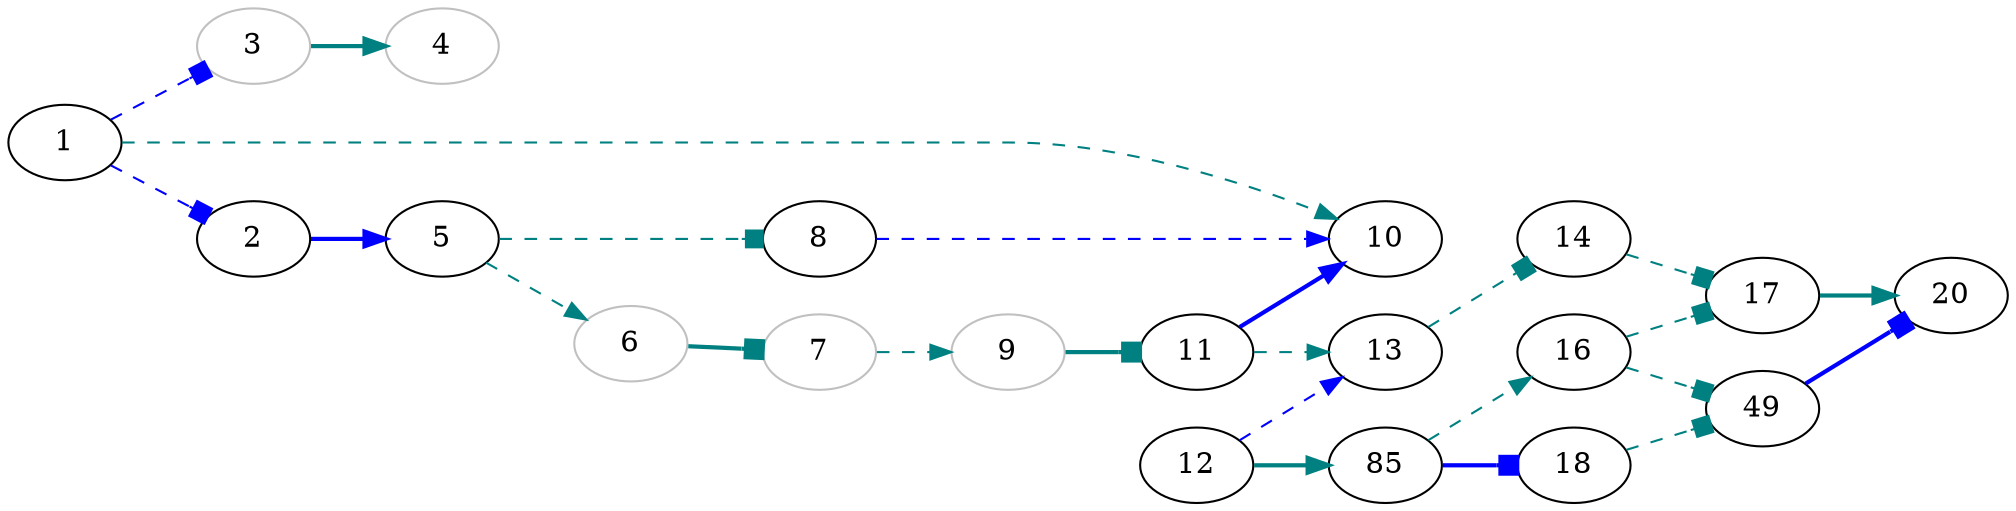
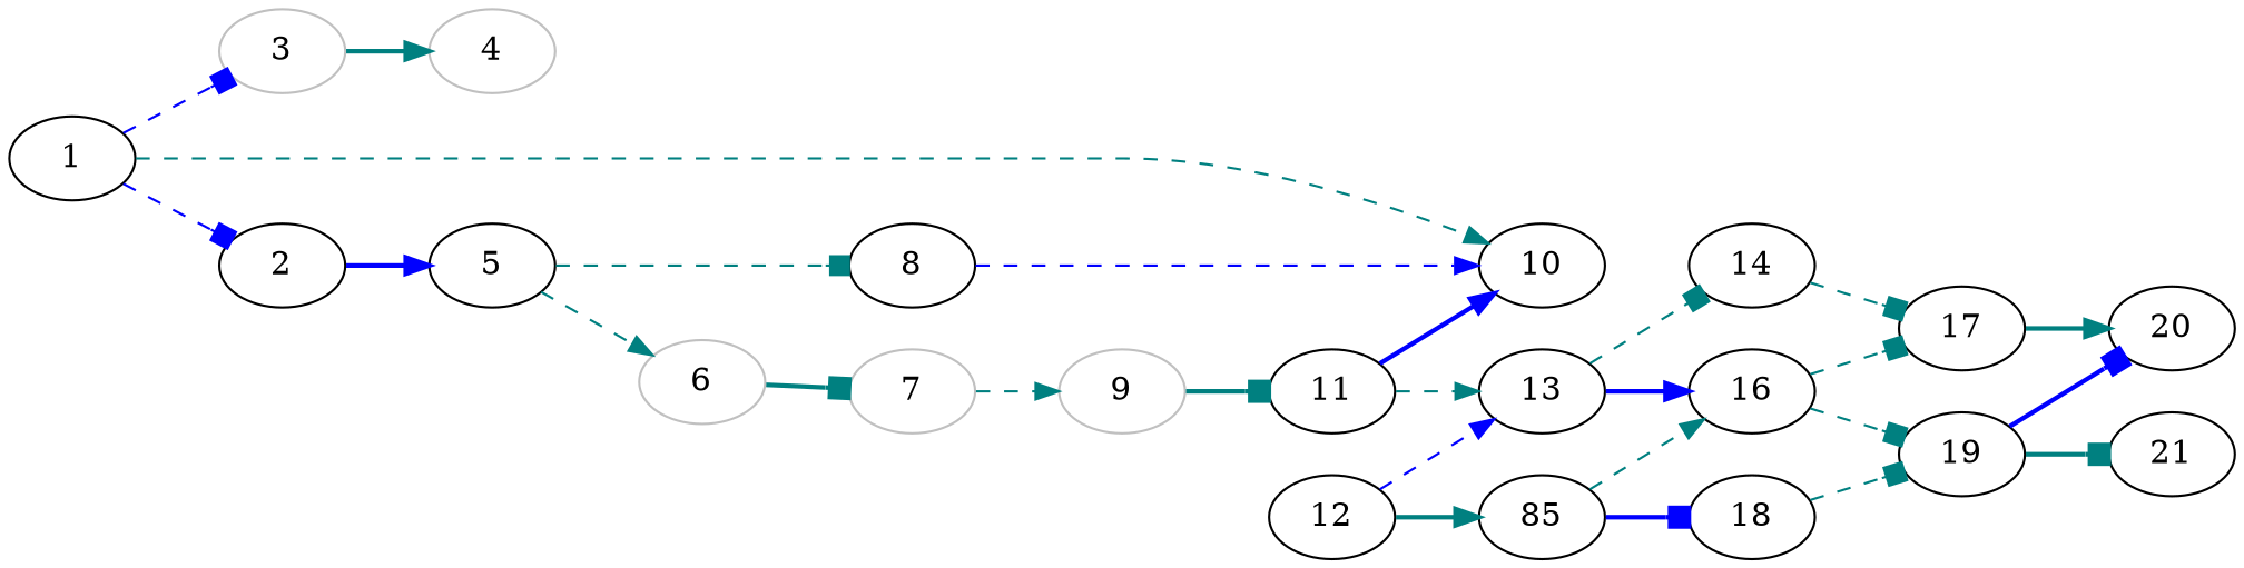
  digraph {
    rankdir=LR
    edge [arrowhead=normal color=teal style=dashed]
    3 [color=gray]
    4 [color=gray]
    6 [color=gray]
    7 [color=gray]
    9 [color=gray]
    11
    10
    13
    1
    2
    5
    8
    14
    16
    17
-   19 [label=49]
+   19
    12
    n18 [label=85]
    18
    20
+   21
    3 -> 4 [style=bold]
    6 -> 7 [arrowhead=box style=bold]
    7 -> 9
    9 -> 11 [arrowhead=box style=bold]
    11 -> 10 [color=blue style=bold]
    11 -> 13
    13 -> 14 [arrowhead=box]
+   13 -> 16 [color=blue style=bold]
    1 -> 3 [arrowhead=box color=blue]
    1 -> 10
    1 -> 2 [arrowhead=box color=blue]
    2 -> 5 [color=blue style=bold]
    5 -> 6
    5 -> 8 [arrowhead=box]
    8 -> 10 [color=blue]
    14 -> 17 [arrowhead=box]
    16 -> 17 [arrowhead=box]
    16 -> 19 [arrowhead=box]
    17 -> 20 [style=bold]
    19 -> 20 [arrowhead=box color=blue style=bold]
+   19 -> 21 [arrowhead=box style=bold]
    12 -> 13 [color=blue]
    12 -> n18 [style=bold]
    n18 -> 16
    n18 -> 18 [arrowhead=box color=blue style=bold]
    18 -> 19 [arrowhead=box]
  }
